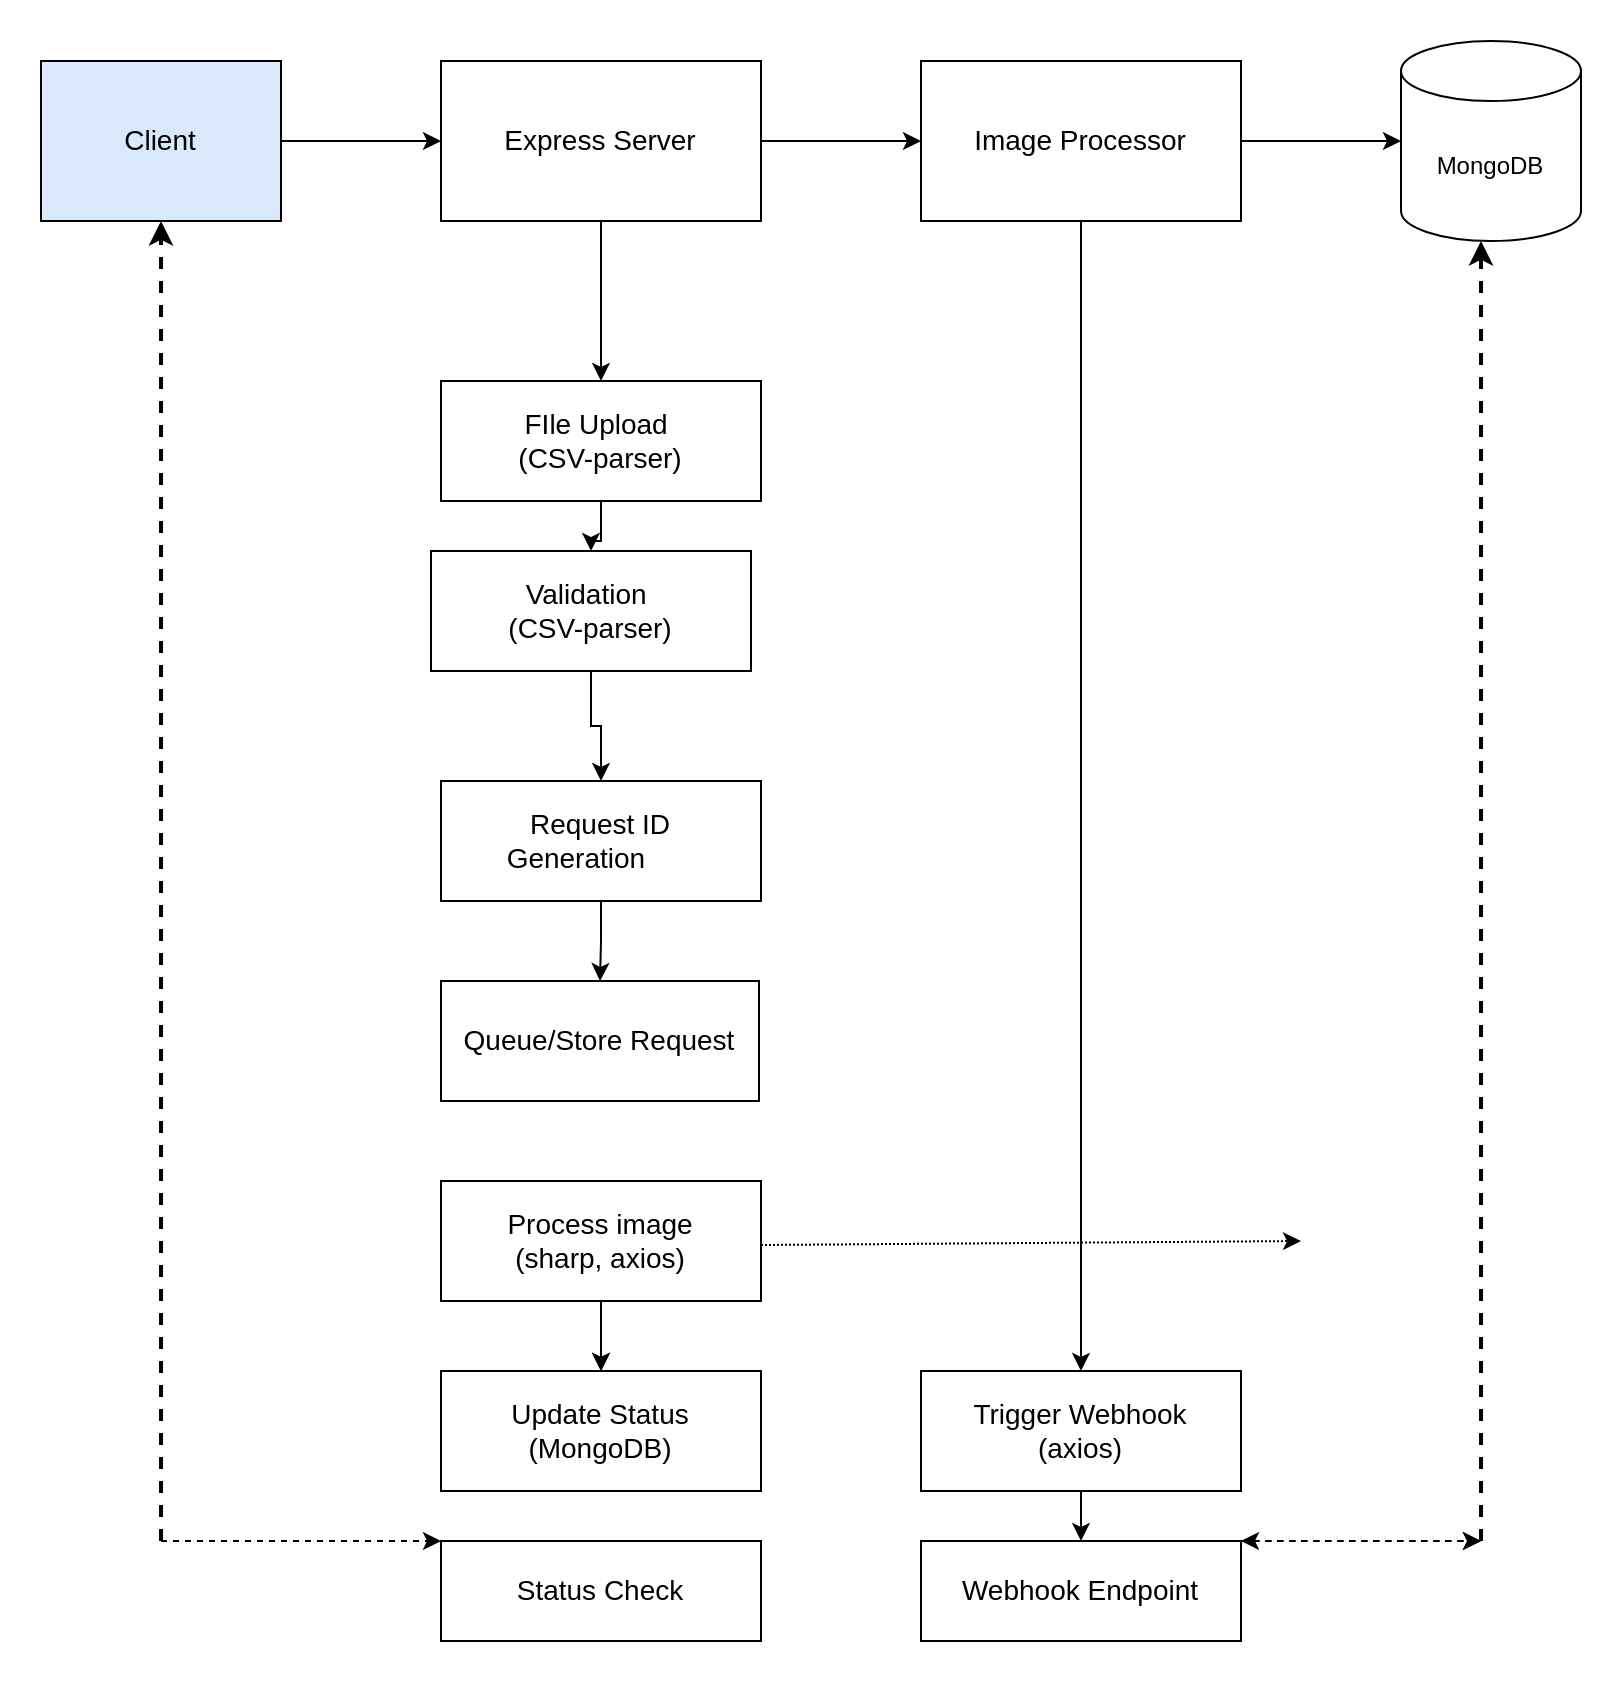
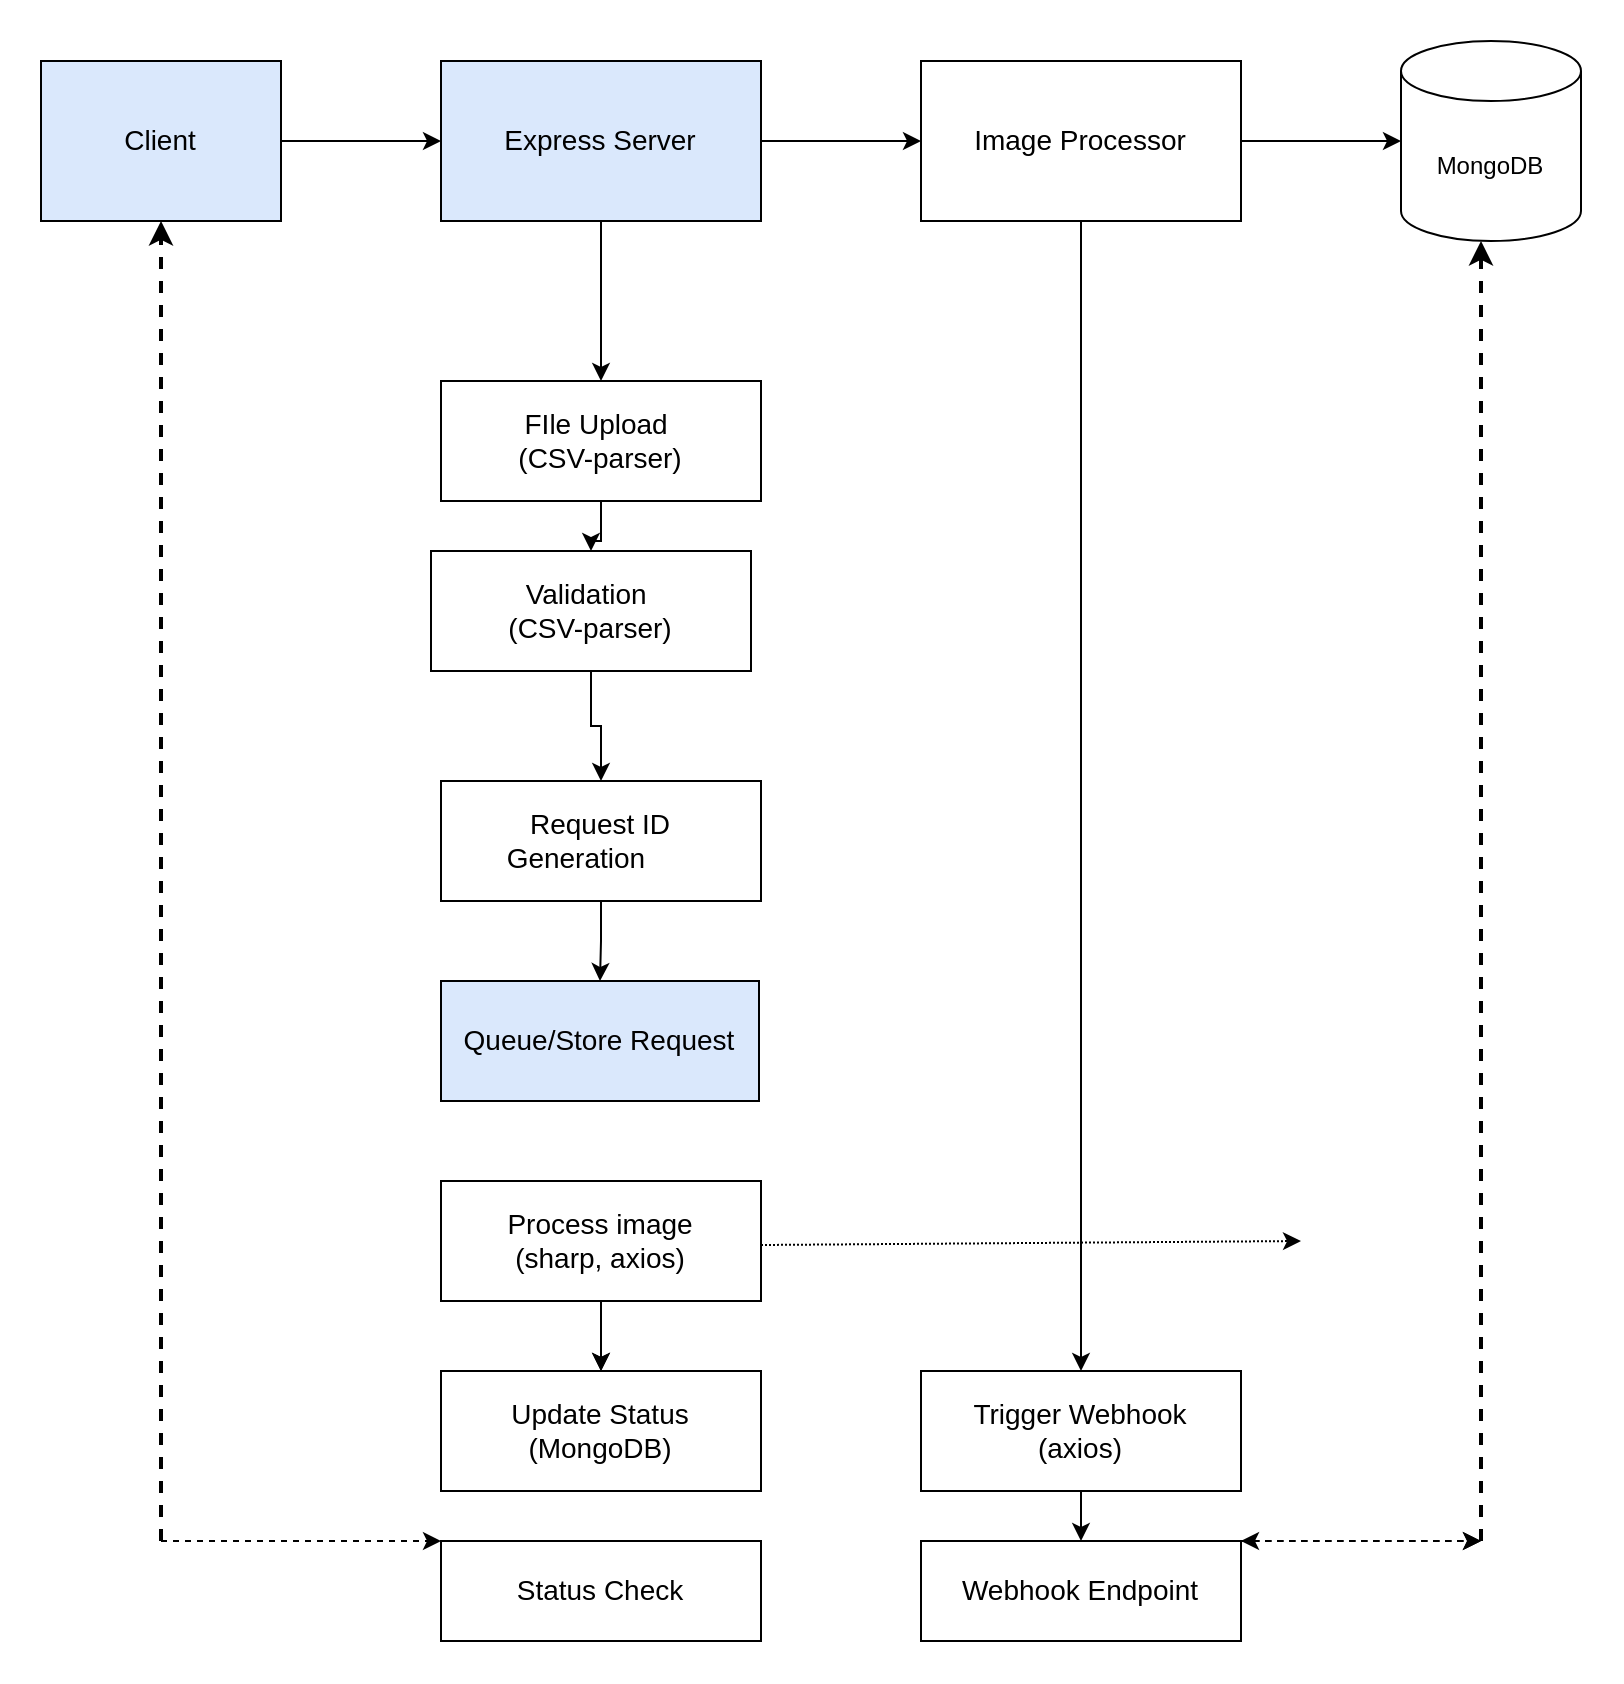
  <mxCell id="0" />
  <mxCell id="1" parent="0" />
  <mxCell id="2" value="" style="edgeStyle=orthogonalEdgeStyle;rounded=0;orthogonalLoop=1;jettySize=auto;html=1;" edge="1" parent="1" source="3" target="6"><mxGeometry relative="1" as="geometry" /></mxCell>
  <mxCell id="3" value="&lt;font style=&quot;font-size: 14px;&quot;&gt;Client&lt;/font&gt;" style="rounded=0;whiteSpace=wrap;html=1;fillColor=#dae8fc;" vertex="1" parent="1"><mxGeometry x="20" y="30" width="120" height="80" as="geometry" /></mxCell>
  <mxCell id="4" value="" style="edgeStyle=orthogonalEdgeStyle;rounded=0;orthogonalLoop=1;jettySize=auto;html=1;" edge="1" parent="1" source="6" target="9"><mxGeometry relative="1" as="geometry" /></mxCell>
  <mxCell id="5" value="" style="edgeStyle=orthogonalEdgeStyle;rounded=0;orthogonalLoop=1;jettySize=auto;html=1;" edge="1" parent="1" source="6" target="12"><mxGeometry relative="1" as="geometry" /></mxCell>
- <mxCell id="6" value="&lt;font style=&quot;font-size: 14px;&quot;&gt;Express Server&lt;/font&gt;" style="rounded=0;whiteSpace=wrap;html=1;" vertex="1" parent="1"><mxGeometry x="220" y="30" width="160" height="80" as="geometry" /></mxCell>
+ <mxCell id="6" value="&lt;font style=&quot;font-size: 14px;&quot;&gt;Express Server&lt;/font&gt;" style="rounded=0;whiteSpace=wrap;html=1;fillColor=#dae8fc;" vertex="1" parent="1"><mxGeometry x="220" y="30" width="160" height="80" as="geometry" /></mxCell>
  <mxCell id="7" value="" style="edgeStyle=orthogonalEdgeStyle;rounded=0;orthogonalLoop=1;jettySize=auto;html=1;" edge="1" parent="1" source="9" target="10"><mxGeometry relative="1" as="geometry" /></mxCell>
  <mxCell id="8" value="" style="edgeStyle=orthogonalEdgeStyle;rounded=0;orthogonalLoop=1;jettySize=auto;html=1;" edge="1" parent="1" source="9" target="25"><mxGeometry relative="1" as="geometry" /></mxCell>
  <mxCell id="9" value="&lt;font style=&quot;font-size: 14px;&quot;&gt;Image Processor&lt;/font&gt;" style="rounded=0;whiteSpace=wrap;html=1;" vertex="1" parent="1"><mxGeometry x="460" y="30" width="160" height="80" as="geometry" /></mxCell>
  <mxCell id="10" value="MongoDB" style="shape=cylinder3;whiteSpace=wrap;html=1;boundedLbl=1;backgroundOutline=1;size=15;" vertex="1" parent="1"><mxGeometry x="700" y="20" width="90" height="100" as="geometry" /></mxCell>
  <mxCell id="11" value="" style="edgeStyle=orthogonalEdgeStyle;rounded=0;orthogonalLoop=1;jettySize=auto;html=1;" edge="1" parent="1" source="12" target="14"><mxGeometry relative="1" as="geometry" /></mxCell>
  <mxCell id="12" value="&lt;span style=&quot;font-size: 14px;&quot;&gt;FIle Upload&amp;nbsp;&lt;/span&gt;&lt;div&gt;&lt;span style=&quot;font-size: 14px;&quot;&gt;(CSV-parser)&lt;/span&gt;&lt;/div&gt;" style="rounded=0;whiteSpace=wrap;html=1;" vertex="1" parent="1"><mxGeometry x="220" y="190" width="160" height="60" as="geometry" /></mxCell>
  <mxCell id="13" value="" style="edgeStyle=orthogonalEdgeStyle;rounded=0;orthogonalLoop=1;jettySize=auto;html=1;" edge="1" parent="1" source="14" target="16"><mxGeometry relative="1" as="geometry" /></mxCell>
  <mxCell id="14" value="&lt;span style=&quot;font-size: 14px;&quot;&gt;Validation&amp;nbsp;&lt;/span&gt;&lt;div&gt;&lt;span style=&quot;font-size: 14px;&quot;&gt;(CSV-parser)&lt;/span&gt;&lt;/div&gt;" style="rounded=0;whiteSpace=wrap;html=1;" vertex="1" parent="1"><mxGeometry x="215" y="275" width="160" height="60" as="geometry" /></mxCell>
  <mxCell id="15" value="" style="edgeStyle=orthogonalEdgeStyle;rounded=0;orthogonalLoop=1;jettySize=auto;html=1;" edge="1" parent="1" source="16" target="17"><mxGeometry relative="1" as="geometry" /></mxCell>
  <mxCell id="16" value="&lt;span style=&quot;font-size: 14px;&quot;&gt;Request ID&lt;/span&gt;&lt;div&gt;&lt;span style=&quot;font-size: 14px;&quot;&gt;Generation&lt;span style=&quot;white-space: pre;&quot;&gt;&#09;&lt;/span&gt;&lt;/span&gt;&lt;/div&gt;" style="rounded=0;whiteSpace=wrap;html=1;" vertex="1" parent="1"><mxGeometry x="220" y="390" width="160" height="60" as="geometry" /></mxCell>
- <mxCell id="17" value="&lt;span style=&quot;font-size: 14px;&quot;&gt;Queue/Store Request&lt;/span&gt;" style="rounded=0;whiteSpace=wrap;html=1;" vertex="1" parent="1"><mxGeometry x="220" y="490" width="159" height="60" as="geometry" /></mxCell>
+ <mxCell id="17" value="&lt;span style=&quot;font-size: 14px;&quot;&gt;Queue/Store Request&lt;/span&gt;" style="rounded=0;whiteSpace=wrap;html=1;fillColor=#dae8fc;" vertex="1" parent="1"><mxGeometry x="220" y="490" width="159" height="60" as="geometry" /></mxCell>
  <mxCell id="18" value="" style="edgeStyle=orthogonalEdgeStyle;rounded=0;orthogonalLoop=1;jettySize=auto;html=1;" edge="1" parent="1" source="19" target="27"><mxGeometry relative="1" as="geometry" /></mxCell>
  <mxCell id="19" value="&lt;span style=&quot;font-size: 14px;&quot;&gt;Process image&lt;/span&gt;&lt;div&gt;&lt;span style=&quot;font-size: 14px;&quot;&gt;(sharp, axios)&lt;/span&gt;&lt;/div&gt;" style="rounded=0;whiteSpace=wrap;html=1;" vertex="1" parent="1"><mxGeometry x="220" y="590" width="160" height="60" as="geometry" /></mxCell>
  <mxCell id="20" value="&lt;span style=&quot;font-size: 14px;&quot;&gt;Status Check&lt;/span&gt;" style="rounded=0;whiteSpace=wrap;html=1;" vertex="1" parent="1"><mxGeometry x="220" y="770" width="160" height="50" as="geometry" /></mxCell>
  <mxCell id="21" value="" style="endArrow=classic;html=1;rounded=0;strokeWidth=2;dashed=1;" edge="1" parent="1"><mxGeometry width="50" height="50" relative="1" as="geometry"><mxPoint x="80" y="770" as="sourcePoint" /><mxPoint x="80" y="110" as="targetPoint" /></mxGeometry></mxCell>
  <mxCell id="22" value="" style="endArrow=classic;html=1;rounded=0;entryX=0;entryY=0;entryDx=0;entryDy=0;dashed=1;" edge="1" parent="1" target="20"><mxGeometry width="50" height="50" relative="1" as="geometry"><mxPoint x="80" y="770" as="sourcePoint" /><mxPoint x="130" y="640" as="targetPoint" /></mxGeometry></mxCell>
  <mxCell id="23" value="&lt;font style=&quot;font-size: 14px;&quot;&gt;Webhook Endpoint&lt;/font&gt;" style="rounded=0;whiteSpace=wrap;html=1;" vertex="1" parent="1"><mxGeometry x="460" y="770" width="160" height="50" as="geometry" /></mxCell>
  <mxCell id="24" value="" style="edgeStyle=orthogonalEdgeStyle;rounded=0;orthogonalLoop=1;jettySize=auto;html=1;" edge="1" parent="1" source="25" target="23"><mxGeometry relative="1" as="geometry" /></mxCell>
  <mxCell id="25" value="&lt;font style=&quot;font-size: 14px;&quot;&gt;Trigger Webhook&lt;/font&gt;&lt;div&gt;&lt;span style=&quot;font-size: 14px;&quot;&gt;(axios)&lt;/span&gt;&lt;/div&gt;" style="rounded=0;whiteSpace=wrap;html=1;" vertex="1" parent="1"><mxGeometry x="460" y="685" width="160" height="60" as="geometry" /></mxCell>
  <mxCell id="26" value="" style="edgeStyle=orthogonalEdgeStyle;rounded=0;orthogonalLoop=1;jettySize=auto;html=1;" edge="1" parent="1" source="19" target="27"><mxGeometry relative="1" as="geometry"><mxPoint x="300" y="650" as="sourcePoint" /><mxPoint x="300" y="770" as="targetPoint" /></mxGeometry></mxCell>
  <mxCell id="27" value="&lt;span style=&quot;font-size: 14px;&quot;&gt;Update Status&lt;/span&gt;&lt;div&gt;&lt;span style=&quot;font-size: 14px;&quot;&gt;(MongoDB)&lt;/span&gt;&lt;/div&gt;" style="rounded=0;whiteSpace=wrap;html=1;" vertex="1" parent="1"><mxGeometry x="220" y="685" width="160" height="60" as="geometry" /></mxCell>
  <mxCell id="28" value="" style="endArrow=classic;html=1;rounded=0;dashed=1;dashPattern=1 1;" edge="1" parent="1"><mxGeometry width="50" height="50" relative="1" as="geometry"><mxPoint x="380" y="622" as="sourcePoint" /><mxPoint x="650" y="620" as="targetPoint" /><Array as="points" /></mxGeometry></mxCell>
  <mxCell id="29" value="" style="endArrow=classic;html=1;rounded=0;dashed=1;" edge="1" parent="1"><mxGeometry width="50" height="50" relative="1" as="geometry"><mxPoint x="620" y="770" as="sourcePoint" /><mxPoint x="740" y="770" as="targetPoint" /></mxGeometry></mxCell>
  <mxCell id="30" value="" style="endArrow=classic;html=1;rounded=0;dashed=1;strokeWidth=2;" edge="1" parent="1"><mxGeometry width="50" height="50" relative="1" as="geometry"><mxPoint x="740" y="770" as="sourcePoint" /><mxPoint x="740" y="120" as="targetPoint" /></mxGeometry></mxCell>
  <mxCell id="31" value="" style="endArrow=classic;startArrow=classic;html=1;rounded=0;dashed=1;strokeWidth=1;" edge="1" parent="1"><mxGeometry width="50" height="50" relative="1" as="geometry"><mxPoint x="620" y="770" as="sourcePoint" /><mxPoint x="740" y="770" as="targetPoint" /></mxGeometry></mxCell>
